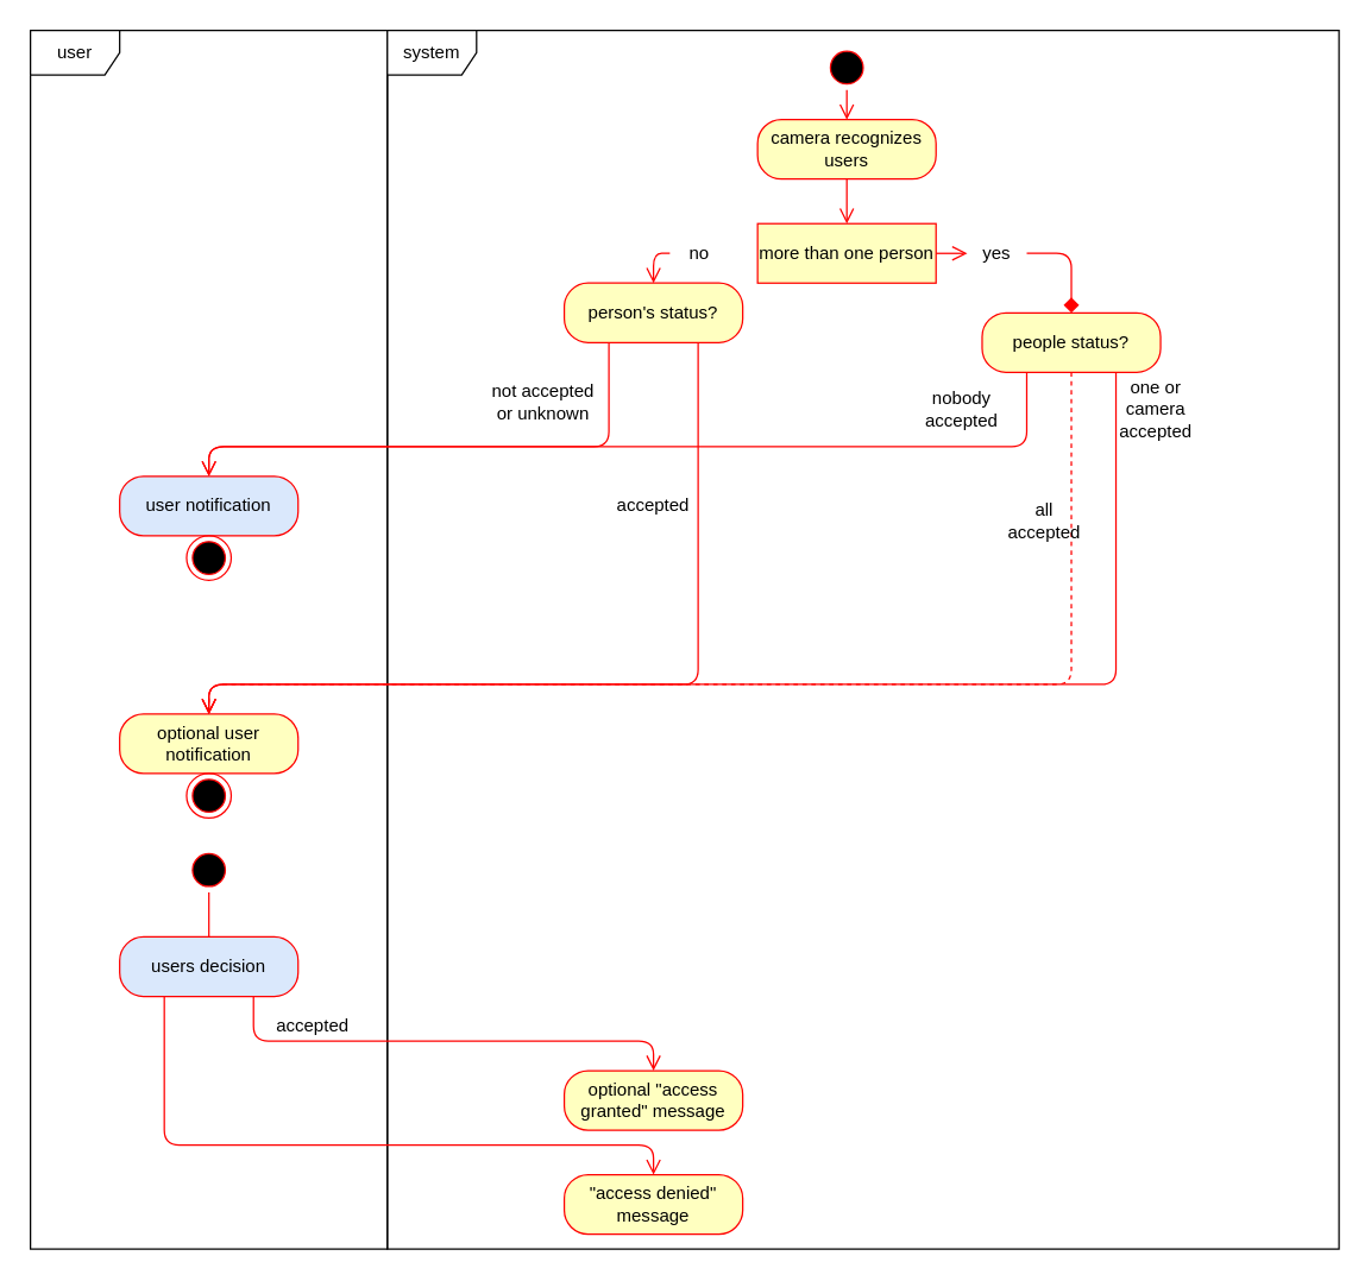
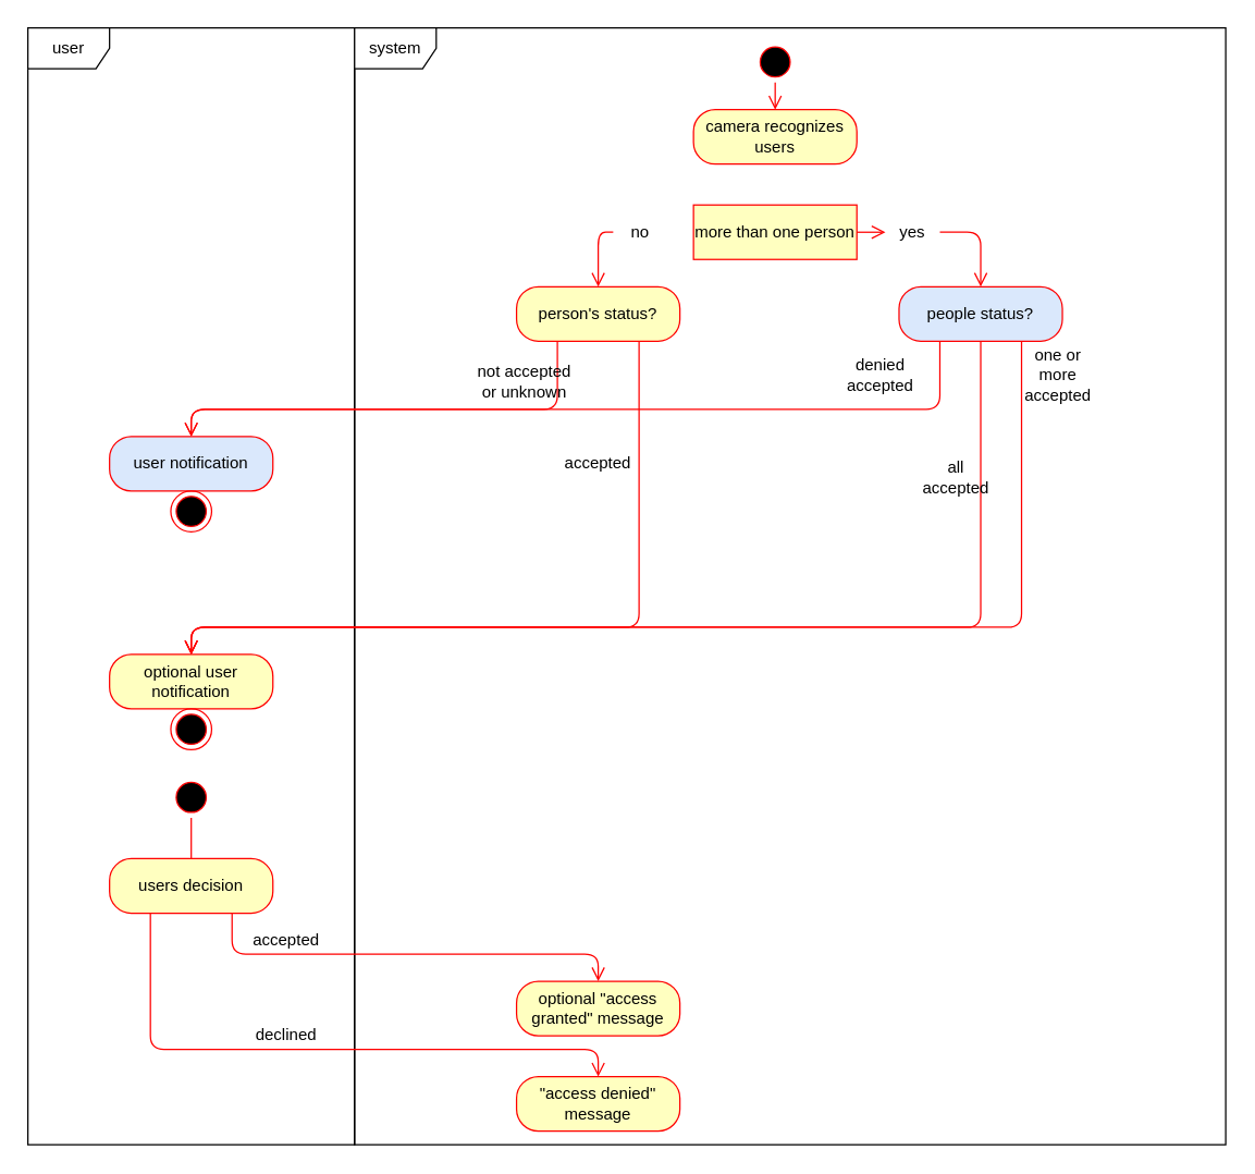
  <mxCell id="0" />
  <mxCell id="1" parent="0" />
  <mxCell id="2" value="user" style="shape=umlFrame;whiteSpace=wrap;html=1;" parent="1" vertex="1"><mxGeometry x="20" y="20" width="240" height="820" as="geometry" /></mxCell>
  <mxCell id="3" value="system" style="shape=umlFrame;whiteSpace=wrap;html=1;" parent="1" vertex="1"><mxGeometry x="260" y="20" width="640" height="820" as="geometry" /></mxCell>
  <mxCell id="4" value="no" style="text;html=1;strokeColor=none;fillColor=none;align=center;verticalAlign=middle;whiteSpace=wrap;rounded=0;" parent="1" vertex="1"><mxGeometry x="450" y="160" width="40" height="20" as="geometry" /></mxCell>
  <mxCell id="5" value="yes" style="text;html=1;strokeColor=none;fillColor=none;align=center;verticalAlign=middle;whiteSpace=wrap;rounded=0;" parent="1" vertex="1"><mxGeometry x="650" y="160" width="40" height="20" as="geometry" /></mxCell>
  <mxCell id="6" value="camera recognizes users" style="rounded=1;whiteSpace=wrap;html=1;arcSize=40;fontColor=#000000;fillColor=#ffffc0;strokeColor=#ff0000;" parent="1" vertex="1"><mxGeometry x="509" y="80" width="120" height="40" as="geometry" /></mxCell>
- <mxCell id="7" value="" style="edgeStyle=orthogonalEdgeStyle;html=1;verticalAlign=bottom;endArrow=open;endSize=8;strokeColor=#ff0000;exitX=0.5;exitY=1;exitDx=0;exitDy=0;entryX=0.5;entryY=0;entryDx=0;entryDy=0;" parent="1" source="6" target="8" edge="1"><mxGeometry relative="1" as="geometry"><mxPoint x="460" y="260" as="targetPoint" /><mxPoint x="404" y="180" as="sourcePoint" /><Array as="points"><mxPoint x="569" y="140" /><mxPoint x="569" y="140" /></Array></mxGeometry></mxCell>
  <mxCell id="8" value="more than one person" style="whiteSpace=wrap;html=1;arcSize=40;fontColor=#000000;fillColor=#ffffc0;strokeColor=#ff0000;rounded=0;" parent="1" vertex="1"><mxGeometry x="509" y="150" width="120" height="40" as="geometry" /></mxCell>
  <mxCell id="9" value="" style="edgeStyle=orthogonalEdgeStyle;html=1;verticalAlign=bottom;endArrow=open;endSize=8;strokeColor=#ff0000;entryX=0.5;entryY=0;entryDx=0;entryDy=0;exitX=0;exitY=0.5;exitDx=0;exitDy=0;" parent="1" source="4" target="10" edge="1"><mxGeometry relative="1" as="geometry"><mxPoint x="260" y="380" as="targetPoint" /><Array as="points"><mxPoint x="439" y="170" /></Array></mxGeometry></mxCell>
- <mxCell id="10" value="person's status?" style="rounded=1;whiteSpace=wrap;html=1;arcSize=40;fontColor=#000000;fillColor=#ffffc0;strokeColor=#ff0000;" parent="1" vertex="1"><mxGeometry x="379" y="190" width="120" height="40" as="geometry" /></mxCell>
+ <mxCell id="10" value="person's status?" style="rounded=1;whiteSpace=wrap;html=1;arcSize=40;fontColor=#000000;fillColor=#ffffc0;strokeColor=#ff0000;" parent="1" vertex="1"><mxGeometry x="379" y="210" width="120" height="40" as="geometry" /></mxCell>
  <mxCell id="11" value="" style="edgeStyle=orthogonalEdgeStyle;html=1;verticalAlign=bottom;endArrow=open;endSize=8;strokeColor=#ff0000;exitX=0.25;exitY=1;exitDx=0;exitDy=0;entryX=0.5;entryY=0;entryDx=0;entryDy=0;" parent="1" source="10" target="17" edge="1"><mxGeometry relative="1" as="geometry"><mxPoint x="439" y="310" as="targetPoint" /><Array as="points"><mxPoint x="409" y="300" /><mxPoint x="140" y="300" /></Array></mxGeometry></mxCell>
  <mxCell id="12" value="" style="ellipse;html=1;shape=startState;fillColor=#000000;strokeColor=#ff0000;" parent="1" vertex="1"><mxGeometry x="554" y="30" width="30" height="30" as="geometry" /></mxCell>
  <mxCell id="13" value="" style="edgeStyle=orthogonalEdgeStyle;html=1;verticalAlign=bottom;endArrow=open;endSize=8;strokeColor=#ff0000;entryX=0.5;entryY=0;entryDx=0;entryDy=0;" parent="1" source="12" target="6" edge="1"><mxGeometry relative="1" as="geometry"><mxPoint x="580" y="80" as="targetPoint" /></mxGeometry></mxCell>
- <mxCell id="14" value="people status?" style="rounded=1;whiteSpace=wrap;html=1;arcSize=40;fontColor=#000000;fillColor=#ffffc0;strokeColor=#ff0000;" parent="1" vertex="1"><mxGeometry x="660" y="210" width="120" height="40" as="geometry" /></mxCell>
+ <mxCell id="14" value="people status?" style="rounded=1;whiteSpace=wrap;html=1;arcSize=40;fontColor=#000000;fillColor=#dae8fc;strokeColor=#ff0000;" parent="1" vertex="1"><mxGeometry x="660" y="210" width="120" height="40" as="geometry" /></mxCell>
  <mxCell id="15" value="" style="edgeStyle=orthogonalEdgeStyle;html=1;verticalAlign=bottom;endArrow=open;endSize=8;strokeColor=#ff0000;exitX=1;exitY=0.5;exitDx=0;exitDy=0;" parent="1" source="8" edge="1"><mxGeometry relative="1" as="geometry"><mxPoint x="650" y="170" as="targetPoint" /><mxPoint x="654" y="140" as="sourcePoint" /><Array as="points" /></mxGeometry></mxCell>
- <mxCell id="16" value="" style="edgeStyle=orthogonalEdgeStyle;html=1;verticalAlign=bottom;endArrow=diamond;endSize=8;strokeColor=#ff0000;exitX=1;exitY=0.5;exitDx=0;exitDy=0;entryX=0.5;entryY=0;entryDx=0;entryDy=0;" parent="1" source="5" target="14" edge="1"><mxGeometry relative="1" as="geometry"><mxPoint x="580" y="180" as="targetPoint" /><mxPoint x="580" y="150" as="sourcePoint" /><Array as="points"><mxPoint x="720" y="170" /></Array></mxGeometry></mxCell>
+ <mxCell id="16" value="" style="edgeStyle=orthogonalEdgeStyle;html=1;verticalAlign=bottom;endArrow=open;endSize=8;strokeColor=#ff0000;exitX=1;exitY=0.5;exitDx=0;exitDy=0;entryX=0.5;entryY=0;entryDx=0;entryDy=0;" parent="1" source="5" target="14" edge="1"><mxGeometry relative="1" as="geometry"><mxPoint x="580" y="180" as="targetPoint" /><mxPoint x="580" y="150" as="sourcePoint" /><Array as="points"><mxPoint x="720" y="170" /></Array></mxGeometry></mxCell>
  <mxCell id="17" value="user notification" style="rounded=1;whiteSpace=wrap;html=1;arcSize=40;fontColor=#000000;fillColor=#dae8fc;strokeColor=#ff0000;" parent="1" vertex="1"><mxGeometry x="80" y="320" width="120" height="40" as="geometry" /></mxCell>
  <mxCell id="18" value="optional user notification" style="rounded=1;whiteSpace=wrap;html=1;arcSize=40;fontColor=#000000;fillColor=#ffffc0;strokeColor=#ff0000;" parent="1" vertex="1"><mxGeometry x="80" y="480" width="120" height="40" as="geometry" /></mxCell>
  <mxCell id="19" value="" style="edgeStyle=orthogonalEdgeStyle;html=1;verticalAlign=bottom;endArrow=open;endSize=8;strokeColor=#ff0000;entryX=0.5;entryY=0;entryDx=0;entryDy=0;exitX=0.75;exitY=1;exitDx=0;exitDy=0;" parent="1" source="10" target="18" edge="1"><mxGeometry relative="1" as="geometry"><mxPoint x="150" y="320" as="targetPoint" /><mxPoint x="389" y="240" as="sourcePoint" /><Array as="points"><mxPoint x="469" y="460" /><mxPoint x="140" y="460" /></Array></mxGeometry></mxCell>
  <mxCell id="20" value="" style="edgeStyle=orthogonalEdgeStyle;html=1;verticalAlign=bottom;endArrow=open;endSize=8;strokeColor=#ff0000;exitX=0.25;exitY=1;exitDx=0;exitDy=0;" parent="1" source="14" edge="1"><mxGeometry relative="1" as="geometry"><mxPoint x="140" y="320" as="targetPoint" /><mxPoint x="399" y="250" as="sourcePoint" /><Array as="points"><mxPoint x="690" y="300" /><mxPoint x="140" y="300" /></Array></mxGeometry></mxCell>
- <mxCell id="21" value="" style="edgeStyle=orthogonalEdgeStyle;html=1;verticalAlign=bottom;endArrow=open;endSize=8;strokeColor=#ff0000;exitX=0.5;exitY=1;exitDx=0;exitDy=0;entryX=0.5;entryY=0;entryDx=0;entryDy=0;dashed=1;" parent="1" source="14" target="18" edge="1"><mxGeometry relative="1" as="geometry"><mxPoint x="140" y="400" as="targetPoint" /><mxPoint x="720" y="250" as="sourcePoint" /><Array as="points"><mxPoint x="720" y="460" /><mxPoint x="140" y="460" /></Array></mxGeometry></mxCell>
+ <mxCell id="21" value="" style="edgeStyle=orthogonalEdgeStyle;html=1;verticalAlign=bottom;endArrow=open;endSize=8;strokeColor=#ff0000;exitX=0.5;exitY=1;exitDx=0;exitDy=0;entryX=0.5;entryY=0;entryDx=0;entryDy=0;" parent="1" source="14" target="18" edge="1"><mxGeometry relative="1" as="geometry"><mxPoint x="140" y="400" as="targetPoint" /><mxPoint x="720" y="250" as="sourcePoint" /><Array as="points"><mxPoint x="720" y="460" /><mxPoint x="140" y="460" /></Array></mxGeometry></mxCell>
  <mxCell id="22" value="" style="edgeStyle=orthogonalEdgeStyle;html=1;verticalAlign=bottom;endArrow=open;endSize=8;strokeColor=#ff0000;exitX=0.75;exitY=1;exitDx=0;exitDy=0;" parent="1" source="14" edge="1"><mxGeometry relative="1" as="geometry"><mxPoint x="140" y="480" as="targetPoint" /><mxPoint x="760" y="250" as="sourcePoint" /><Array as="points"><mxPoint x="750" y="460" /><mxPoint x="140" y="460" /></Array></mxGeometry></mxCell>
  <mxCell id="23" value="all accepted" style="text;html=1;strokeColor=none;fillColor=none;align=center;verticalAlign=middle;whiteSpace=wrap;rounded=0;" parent="1" vertex="1"><mxGeometry x="676.5" y="335" width="50" height="30" as="geometry" /></mxCell>
- <mxCell id="24" value="nobody accepted" style="text;html=1;strokeColor=none;fillColor=none;align=center;verticalAlign=middle;whiteSpace=wrap;rounded=0;" parent="1" vertex="1"><mxGeometry x="604" y="260" width="85" height="30" as="geometry" /></mxCell>
- <mxCell id="25" value="one or camera accepted" style="text;html=1;strokeColor=none;fillColor=none;align=center;verticalAlign=middle;whiteSpace=wrap;rounded=0;" parent="1" vertex="1"><mxGeometry x="744" y="255" width="66" height="40" as="geometry" /></mxCell>
+ <mxCell id="24" value="denied accepted" style="text;html=1;strokeColor=none;fillColor=none;align=center;verticalAlign=middle;whiteSpace=wrap;rounded=0;" parent="1" vertex="1"><mxGeometry x="604" y="260" width="85" height="30" as="geometry" /></mxCell>
+ <mxCell id="25" value="one or more accepted" style="text;html=1;strokeColor=none;fillColor=none;align=center;verticalAlign=middle;whiteSpace=wrap;rounded=0;" parent="1" vertex="1"><mxGeometry x="744" y="255" width="66" height="40" as="geometry" /></mxCell>
  <mxCell id="26" value="accepted" style="text;html=1;strokeColor=none;fillColor=none;align=center;verticalAlign=middle;whiteSpace=wrap;rounded=0;" parent="1" vertex="1"><mxGeometry x="419" y="330" width="40" height="20" as="geometry" /></mxCell>
- <mxCell id="27" value="not accepted&lt;br&gt;or unknown" style="text;html=1;strokeColor=none;fillColor=none;align=center;verticalAlign=middle;whiteSpace=wrap;rounded=0;" parent="1" vertex="1"><mxGeometry x="320" y="255" width="90" height="30" as="geometry" /></mxCell>
+ <mxCell id="27" value="not accepted&lt;br&gt;or unknown" style="text;html=1;strokeColor=none;fillColor=none;align=center;verticalAlign=middle;whiteSpace=wrap;rounded=0;" parent="1" vertex="1"><mxGeometry x="340" y="265" width="90" height="30" as="geometry" /></mxCell>
  <mxCell id="28" value="" style="ellipse;html=1;shape=endState;fillColor=#000000;strokeColor=#ff0000;" parent="1" vertex="1"><mxGeometry x="125" y="360" width="30" height="30" as="geometry" /></mxCell>
  <mxCell id="29" value="" style="ellipse;html=1;shape=endState;fillColor=#000000;strokeColor=#ff0000;" parent="1" vertex="1"><mxGeometry x="125" y="520" width="30" height="30" as="geometry" /></mxCell>
  <mxCell id="30" value="" style="ellipse;html=1;shape=startState;fillColor=#000000;strokeColor=#ff0000;" parent="1" vertex="1"><mxGeometry x="125" y="570" width="30" height="30" as="geometry" /></mxCell>
  <mxCell id="31" value="" style="edgeStyle=orthogonalEdgeStyle;html=1;verticalAlign=bottom;endArrow=open;endSize=8;strokeColor=#ff0000;" parent="1" source="30" edge="1"><mxGeometry relative="1" as="geometry"><mxPoint x="140" y="670" as="targetPoint" /><Array as="points"><mxPoint x="140" y="670" /><mxPoint x="140" y="670" /></Array></mxGeometry></mxCell>
- <mxCell id="32" value="users decision" style="rounded=1;whiteSpace=wrap;html=1;arcSize=40;fontColor=#000000;fillColor=#dae8fc;strokeColor=#ff0000;" parent="1" vertex="1"><mxGeometry x="80" y="630" width="120" height="40" as="geometry" /></mxCell>
+ <mxCell id="32" value="users decision" style="rounded=1;whiteSpace=wrap;html=1;arcSize=40;fontColor=#000000;fillColor=#ffffc0;strokeColor=#ff0000;" parent="1" vertex="1"><mxGeometry x="80" y="630" width="120" height="40" as="geometry" /></mxCell>
  <mxCell id="33" value="" style="edgeStyle=orthogonalEdgeStyle;html=1;verticalAlign=bottom;endArrow=open;endSize=8;strokeColor=#ff0000;exitX=0.25;exitY=1;exitDx=0;exitDy=0;" parent="1" source="32" target="34" edge="1"><mxGeometry relative="1" as="geometry"><mxPoint x="140" y="770" as="targetPoint" /><Array as="points"><mxPoint x="110" y="770" /><mxPoint x="439" y="770" /></Array></mxGeometry></mxCell>
  <mxCell id="34" value="&quot;access denied&quot; message" style="rounded=1;whiteSpace=wrap;html=1;arcSize=40;fontColor=#000000;fillColor=#ffffc0;strokeColor=#ff0000;" parent="1" vertex="1"><mxGeometry x="379" y="790" width="120" height="40" as="geometry" /></mxCell>
  <mxCell id="35" value="" style="edgeStyle=orthogonalEdgeStyle;html=1;verticalAlign=bottom;endArrow=open;endSize=8;strokeColor=#ff0000;exitX=0.75;exitY=1;exitDx=0;exitDy=0;entryX=0.5;entryY=0;entryDx=0;entryDy=0;" parent="1" source="32" target="36" edge="1"><mxGeometry relative="1" as="geometry"><mxPoint x="449" y="800" as="targetPoint" /><mxPoint x="120" y="720" as="sourcePoint" /><Array as="points"><mxPoint x="170" y="700" /><mxPoint x="439" y="700" /></Array></mxGeometry></mxCell>
  <mxCell id="36" value="optional &quot;access granted&quot; message" style="rounded=1;whiteSpace=wrap;html=1;arcSize=40;fontColor=#000000;fillColor=#ffffc0;strokeColor=#ff0000;" parent="1" vertex="1"><mxGeometry x="379" y="720" width="120" height="40" as="geometry" /></mxCell>
  <mxCell id="37" value="accepted" style="text;html=1;strokeColor=none;fillColor=none;align=center;verticalAlign=middle;whiteSpace=wrap;rounded=0;" parent="1" vertex="1"><mxGeometry x="190" y="680" width="40" height="20" as="geometry" /></mxCell>
+ <mxCell id="38" value="declined" style="text;html=1;strokeColor=none;fillColor=none;align=center;verticalAlign=middle;whiteSpace=wrap;rounded=0;" parent="1" vertex="1"><mxGeometry x="190" y="750" width="40" height="20" as="geometry" /></mxCell>
